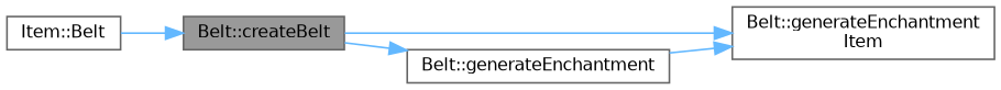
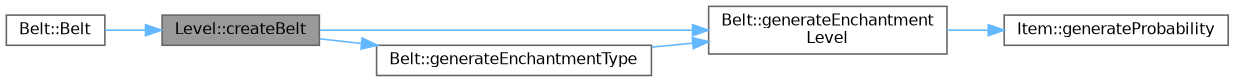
  digraph {
    rankdir=LR
    node [color=grey40 fillcolor=white fontname=Helvetica fontsize=10 shape=box style=filled]
    edge [color=steelblue1 fontname=Helvetica fontsize=10 labelfontname=Helvetica labelfontsize=10 style=solid]
-   n1 [color=gray40 fillcolor=grey60 fontcolor=black height=0.2 label="Belt::createBelt" width=0.4]
-   n2 [height=0.2 label="Belt::generateEnchantment\lItem" width=0.4]
-   n3 [height=0.2 label="Belt::generateEnchantment" width=0.4]
-   n4 [height=0.2 label="Item::Belt" width=0.4]
+   n1 [color=gray40 fillcolor=grey60 fontcolor=black height=0.2 label="Level::createBelt" width=0.4]
+   n2 [height=0.2 label="Belt::generateEnchantment\lLevel" width=0.4]
+   n3 [height=0.2 label="Belt::generateEnchantmentType" width=0.4]
+   n4 [height=0.2 label="Belt::Belt" width=0.4]
+   n5 [height=0.2 label="Item::generateProbability" width=0.4]
    n1 -> n2
    n1 -> n3
+   n2 -> n5
    n3 -> n2
    n4 -> n1
  }
